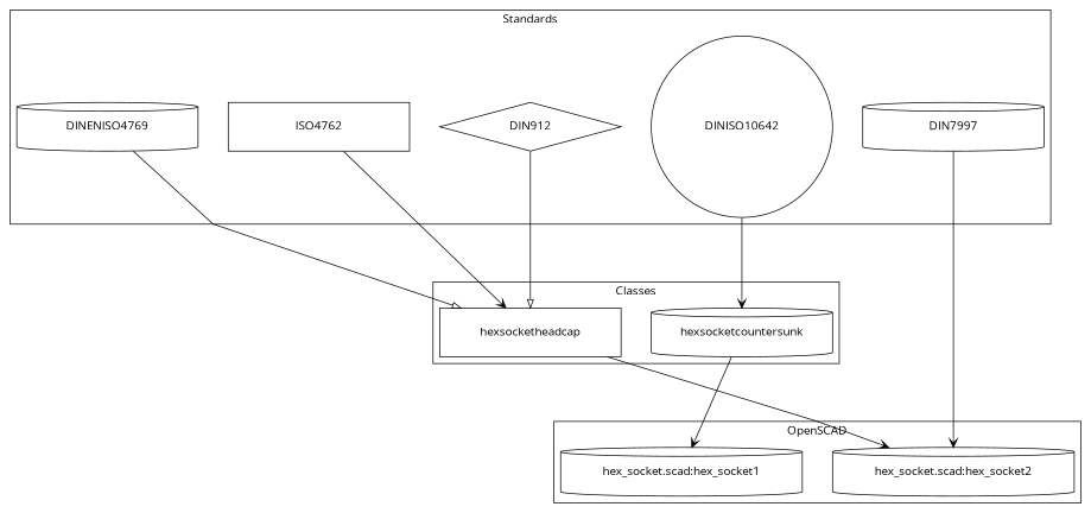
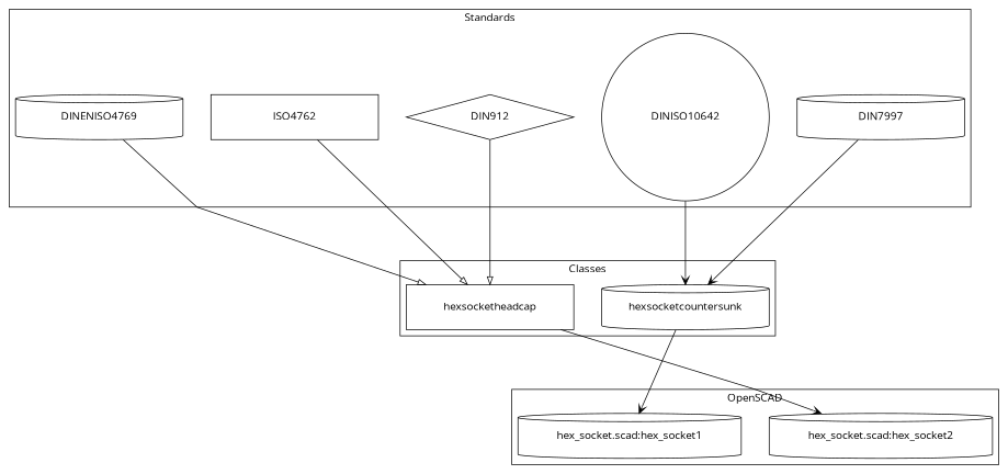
  digraph {
    fontname="Open Sans"
    nodesep=0.5
    rankdir=TB
    ranksep=1.5
    splines=polyline
    node [fixedsize=true fontname="Open Sans" shape=cylinder]
    edge [arrowhead=vee fontname="Open Sans"]
    hexsocketcountersunk [height=0.8 width=3]
    hexsocketheadcap [height=0.8 shape=box width=3]
    DINISO10642 [height=0.8 shape=circle width=3]
    n4 [height=0.8 label=DIN7997 width=3]
    ISO4762 [height=0.8 shape=box width=3]
    n6 [height=0.8 label=DINENISO4769 width=3]
    DIN912 [height=0.8 shape=diamond width=3]
    "hex_socket.scad:hex_socket1" [height=0.8 width=4]
    "hex_socket.scad:hex_socket2" [height=0.8 width=4]
    subgraph cluster_1 {
      label=Classes
      hexsocketcountersunk
      hexsocketheadcap
    }
    subgraph cluster_2 {
      label=Standards
      DINISO10642
      n4
      ISO4762
      n6
      DIN912
    }
    subgraph cluster_3 {
      label=FreeCAD
    }
    subgraph cluster_4 {
      label=OpenSCAD
      "hex_socket.scad:hex_socket1"
      "hex_socket.scad:hex_socket2"
    }
    hexsocketcountersunk -> "hex_socket.scad:hex_socket1"
    hexsocketheadcap -> "hex_socket.scad:hex_socket2"
    DINISO10642 -> hexsocketcountersunk
-   n4 -> "hex_socket.scad:hex_socket2"
-   ISO4762 -> hexsocketheadcap
+   n4 -> hexsocketcountersunk
+   ISO4762 -> hexsocketheadcap [arrowhead=onormal]
    n6 -> hexsocketheadcap [arrowhead=onormal]
    DIN912 -> hexsocketheadcap [arrowhead=onormal]
  }
